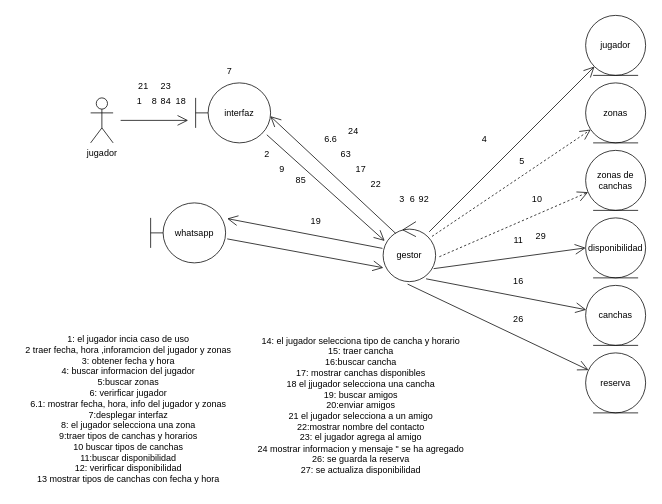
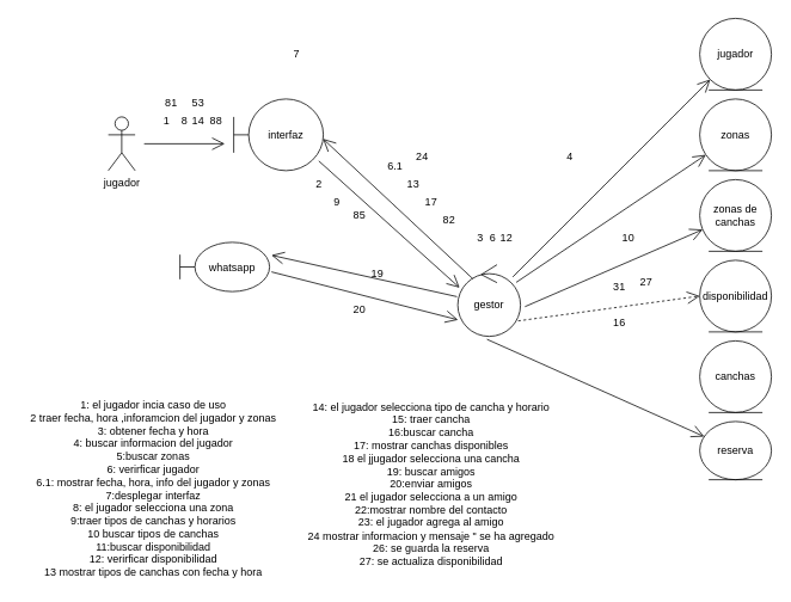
  <mxCell id="0" />
  <mxCell id="1" parent="0" />
  <mxCell id="2" value="jugador" style="shape=umlActor;verticalLabelPosition=bottom;verticalAlign=top;html=1;" vertex="1" parent="1"><mxGeometry x="120" y="130" width="30" height="60" as="geometry" /></mxCell>
  <mxCell id="3" value="interfaz" style="shape=umlBoundary;whiteSpace=wrap;html=1;" vertex="1" parent="1"><mxGeometry x="260" y="110" width="100" height="80" as="geometry" /></mxCell>
  <mxCell id="4" value="gestor" style="ellipse;shape=umlControl;whiteSpace=wrap;html=1;" vertex="1" parent="1"><mxGeometry x="510" y="295" width="70" height="80" as="geometry" /></mxCell>
- <mxCell id="5" value="whatsapp" style="shape=umlBoundary;whiteSpace=wrap;html=1;" vertex="1" parent="1"><mxGeometry x="200" y="270" width="100" height="80" as="geometry" /></mxCell>
+ <mxCell id="5" value="whatsapp" style="shape=umlBoundary;whiteSpace=wrap;html=1;" vertex="1" parent="1"><mxGeometry x="200" y="270" width="100" height="55" as="geometry" /></mxCell>
  <mxCell id="6" value="zonas" style="ellipse;shape=umlEntity;whiteSpace=wrap;html=1;" vertex="1" parent="1"><mxGeometry x="780" y="110" width="80" height="80" as="geometry" /></mxCell>
- <mxCell id="7" value="reserva" style="ellipse;shape=umlEntity;whiteSpace=wrap;html=1;" vertex="1" parent="1"><mxGeometry x="780" y="470" width="80" height="80" as="geometry" /></mxCell>
+ <mxCell id="7" value="reserva" style="ellipse;shape=umlEntity;whiteSpace=wrap;html=1;" vertex="1" parent="1"><mxGeometry x="780" y="470" width="80" height="65" as="geometry" /></mxCell>
  <mxCell id="8" value="canchas" style="ellipse;shape=umlEntity;whiteSpace=wrap;html=1;" vertex="1" parent="1"><mxGeometry x="780" y="380" width="80" height="80" as="geometry" /></mxCell>
  <mxCell id="9" value="disponibilidad" style="ellipse;shape=umlEntity;whiteSpace=wrap;html=1;" vertex="1" parent="1"><mxGeometry x="780" y="290" width="80" height="80" as="geometry" /></mxCell>
  <mxCell id="10" value="zonas de canchas" style="ellipse;shape=umlEntity;whiteSpace=wrap;html=1;" vertex="1" parent="1"><mxGeometry x="780" y="200" width="80" height="80" as="geometry" /></mxCell>
  <mxCell id="11" value="jugador" style="ellipse;shape=umlEntity;whiteSpace=wrap;html=1;" vertex="1" parent="1"><mxGeometry x="780" y="20" width="80" height="80" as="geometry" /></mxCell>
  <mxCell id="12" value="" style="endArrow=open;endFill=1;endSize=12;html=1;rounded=0;" edge="1" parent="1"><mxGeometry width="160" relative="1" as="geometry"><mxPoint x="160" y="160" as="sourcePoint" /><mxPoint x="250" y="160" as="targetPoint" /></mxGeometry></mxCell>
  <mxCell id="13" value="" style="endArrow=open;endFill=1;endSize=12;html=1;rounded=0;entryX=0.029;entryY=0.321;entryDx=0;entryDy=0;entryPerimeter=0;exitX=0.949;exitY=0.865;exitDx=0;exitDy=0;exitPerimeter=0;" edge="1" parent="1" source="3" target="4"><mxGeometry width="160" relative="1" as="geometry"><mxPoint x="420" y="140" as="sourcePoint" /><mxPoint x="520" y="240" as="targetPoint" /><Array as="points" /></mxGeometry></mxCell>
  <mxCell id="14" value="" style="endArrow=open;endFill=1;endSize=12;html=1;rounded=0;entryX=0.996;entryY=0.556;entryDx=0;entryDy=0;entryPerimeter=0;exitX=0.239;exitY=0.196;exitDx=0;exitDy=0;exitPerimeter=0;" edge="1" parent="1" source="4" target="3"><mxGeometry width="160" relative="1" as="geometry"><mxPoint x="520" y="260" as="sourcePoint" /><mxPoint x="430" y="120" as="targetPoint" /><Array as="points" /></mxGeometry></mxCell>
  <mxCell id="15" value="" style="endArrow=open;endFill=1;endSize=12;html=1;rounded=0;exitX=1.021;exitY=0.6;exitDx=0;exitDy=0;exitPerimeter=0;entryX=0.004;entryY=0.769;entryDx=0;entryDy=0;entryPerimeter=0;" edge="1" parent="1" source="5" target="4"><mxGeometry width="160" relative="1" as="geometry"><mxPoint x="433" y="260" as="sourcePoint" /><mxPoint x="520" y="260" as="targetPoint" /><Array as="points" /></mxGeometry></mxCell>
  <mxCell id="16" value="" style="endArrow=open;endFill=1;endSize=12;html=1;rounded=0;entryX=1.021;entryY=0.262;entryDx=0;entryDy=0;entryPerimeter=0;exitX=-0.013;exitY=0.446;exitDx=0;exitDy=0;exitPerimeter=0;" edge="1" parent="1" source="4" target="5"><mxGeometry width="160" relative="1" as="geometry"><mxPoint x="510" y="240" as="sourcePoint" /><mxPoint x="430" y="240" as="targetPoint" /><Array as="points" /></mxGeometry></mxCell>
  <mxCell id="17" value="" style="endArrow=open;endFill=1;endSize=12;html=1;rounded=0;" edge="1" parent="1" source="4" target="11"><mxGeometry width="160" relative="1" as="geometry"><mxPoint x="600" y="200" as="sourcePoint" /><mxPoint x="770" y="60" as="targetPoint" /></mxGeometry></mxCell>
- <mxCell id="18" value="" style="endArrow=open;endFill=1;endSize=12;html=1;rounded=0;dashed=1;" edge="1" parent="1" source="4" target="6"><mxGeometry width="160" relative="1" as="geometry"><mxPoint x="620" y="230" as="sourcePoint" /><mxPoint x="770" y="160" as="targetPoint" /></mxGeometry></mxCell>
- <mxCell id="19" value="" style="endArrow=open;endFill=1;endSize=12;html=1;rounded=0;exitX=1.071;exitY=0.585;exitDx=0;exitDy=0;exitPerimeter=0;dashed=1;" edge="1" parent="1" source="4" target="10"><mxGeometry width="160" relative="1" as="geometry"><mxPoint x="470" y="260" as="sourcePoint" /><mxPoint x="630" y="260" as="targetPoint" /></mxGeometry></mxCell>
- <mxCell id="20" value="" style="endArrow=open;endFill=1;endSize=12;html=1;rounded=0;exitX=0.818;exitY=0.953;exitDx=0;exitDy=0;exitPerimeter=0;" edge="1" parent="1" source="4" target="8"><mxGeometry width="160" relative="1" as="geometry"><mxPoint x="470" y="260" as="sourcePoint" /><mxPoint x="630" y="260" as="targetPoint" /></mxGeometry></mxCell>
+ <mxCell id="18" value="" style="endArrow=open;endFill=1;endSize=12;html=1;rounded=0;" edge="1" parent="1" source="4" target="6"><mxGeometry width="160" relative="1" as="geometry"><mxPoint x="620" y="230" as="sourcePoint" /><mxPoint x="770" y="160" as="targetPoint" /></mxGeometry></mxCell>
+ <mxCell id="19" value="" style="endArrow=open;endFill=1;endSize=12;html=1;rounded=0;exitX=1.071;exitY=0.585;exitDx=0;exitDy=0;exitPerimeter=0;" edge="1" parent="1" source="4" target="10"><mxGeometry width="160" relative="1" as="geometry"><mxPoint x="470" y="260" as="sourcePoint" /><mxPoint x="630" y="260" as="targetPoint" /></mxGeometry></mxCell>
  <mxCell id="21" value="" style="endArrow=open;endFill=1;endSize=12;html=1;rounded=0;exitX=0.466;exitY=1.041;exitDx=0;exitDy=0;exitPerimeter=0;" edge="1" parent="1" source="4" target="7"><mxGeometry width="160" relative="1" as="geometry"><mxPoint x="470" y="260" as="sourcePoint" /><mxPoint x="630" y="260" as="targetPoint" /></mxGeometry></mxCell>
  <mxCell id="22" value="1: el jugador incia caso de uso&lt;br&gt;2 traer fecha, hora ,inforamcion del jugador y zonas&lt;br&gt;3: obtener fecha y hora&lt;br&gt;4: buscar informacion del jugador&lt;br&gt;5:buscar zonas&lt;br&gt;6: verirficar jugador&lt;br&gt;6.1: mostrar fecha, hora, info del jugador y zonas&lt;br&gt;7:desplegar interfaz&lt;br&gt;8: el jugador selecciona una zona&lt;br&gt;9:traer tipos de canchas y horarios&lt;br&gt;10 buscar tipos de canchas&lt;br&gt;11:buscar disponibilidad&lt;br&gt;12: verirficar disponibilidad&lt;br&gt;13 mostrar tipos de canchas con fecha y hora" style="text;html=1;align=center;verticalAlign=middle;resizable=0;points=[];autosize=1;strokeColor=none;fillColor=none;" vertex="1" parent="1"><mxGeometry x="20" y="440" width="300" height="210" as="geometry" /></mxCell>
  <mxCell id="23" value="2" style="text;html=1;align=center;verticalAlign=middle;resizable=0;points=[];autosize=1;strokeColor=none;fillColor=none;" vertex="1" parent="1"><mxGeometry x="340" y="190" width="30" height="30" as="geometry" /></mxCell>
  <mxCell id="24" value="1" style="text;html=1;align=center;verticalAlign=middle;resizable=0;points=[];autosize=1;strokeColor=none;fillColor=none;" vertex="1" parent="1"><mxGeometry x="170" y="120" width="30" height="30" as="geometry" /></mxCell>
  <mxCell id="25" value="3" style="text;html=1;align=center;verticalAlign=middle;resizable=0;points=[];autosize=1;strokeColor=none;fillColor=none;" vertex="1" parent="1"><mxGeometry x="520" y="250" width="30" height="30" as="geometry" /></mxCell>
- <mxCell id="26" value="4" style="text;html=1;align=center;verticalAlign=middle;resizable=0;points=[];autosize=1;strokeColor=none;fillColor=none;" vertex="1" parent="1"><mxGeometry x="630" y="170" width="30" height="30" as="geometry" /></mxCell>
- <mxCell id="27" value="5" style="text;html=1;align=center;verticalAlign=middle;resizable=0;points=[];autosize=1;strokeColor=none;fillColor=none;" vertex="1" parent="1"><mxGeometry x="680" y="200" width="30" height="30" as="geometry" /></mxCell>
+ <mxCell id="26" value="4" style="text;html=1;align=center;verticalAlign=middle;resizable=0;points=[];autosize=1;strokeColor=none;fillColor=none;" vertex="1" parent="1"><mxGeometry x="620" y="160" width="30" height="30" as="geometry" /></mxCell>
  <mxCell id="28" value="6" style="text;html=1;align=center;verticalAlign=middle;resizable=0;points=[];autosize=1;strokeColor=none;fillColor=none;" vertex="1" parent="1"><mxGeometry x="534" y="250" width="30" height="30" as="geometry" /></mxCell>
- <mxCell id="29" value="7" style="text;html=1;align=center;verticalAlign=middle;resizable=0;points=[];autosize=1;strokeColor=none;fillColor=none;" vertex="1" parent="1"><mxGeometry x="290" y="80" width="30" height="30" as="geometry" /></mxCell>
+ <mxCell id="29" value="7" style="text;html=1;align=center;verticalAlign=middle;resizable=0;points=[];autosize=1;strokeColor=none;fillColor=none;" vertex="1" parent="1"><mxGeometry x="315" y="45" width="30" height="30" as="geometry" /></mxCell>
  <mxCell id="30" value="8" style="text;html=1;align=center;verticalAlign=middle;resizable=0;points=[];autosize=1;strokeColor=none;fillColor=none;" vertex="1" parent="1"><mxGeometry x="190" y="120" width="30" height="30" as="geometry" /></mxCell>
  <mxCell id="31" value="9" style="text;html=1;align=center;verticalAlign=middle;resizable=0;points=[];autosize=1;strokeColor=none;fillColor=none;rotation=0;" vertex="1" parent="1"><mxGeometry x="360" y="210" width="30" height="30" as="geometry" /></mxCell>
- <mxCell id="32" value="10" style="text;html=1;align=center;verticalAlign=middle;resizable=0;points=[];autosize=1;strokeColor=none;fillColor=none;" vertex="1" parent="1"><mxGeometry x="695" y="250" width="40" height="30" as="geometry" /></mxCell>
- <mxCell id="33" value="11" style="text;html=1;align=center;verticalAlign=middle;resizable=0;points=[];autosize=1;strokeColor=none;fillColor=none;" vertex="1" parent="1"><mxGeometry x="670" y="305" width="40" height="30" as="geometry" /></mxCell>
- <mxCell id="34" value="92" style="text;html=1;align=center;verticalAlign=middle;resizable=0;points=[];autosize=1;strokeColor=none;fillColor=none;" vertex="1" parent="1"><mxGeometry x="544" y="250" width="40" height="30" as="geometry" /></mxCell>
- <mxCell id="35" value="63" style="text;html=1;align=center;verticalAlign=middle;resizable=0;points=[];autosize=1;strokeColor=none;fillColor=none;" vertex="1" parent="1"><mxGeometry x="440" y="190" width="40" height="30" as="geometry" /></mxCell>
- <mxCell id="36" value="6.6" style="text;html=1;align=center;verticalAlign=middle;resizable=0;points=[];autosize=1;strokeColor=none;fillColor=none;" vertex="1" parent="1"><mxGeometry x="420" y="170" width="40" height="30" as="geometry" /></mxCell>
+ <mxCell id="32" value="10" style="text;html=1;align=center;verticalAlign=middle;resizable=0;points=[];autosize=1;strokeColor=none;fillColor=none;" vertex="1" parent="1"><mxGeometry x="680" y="250" width="40" height="30" as="geometry" /></mxCell>
+ <mxCell id="33" value="31" style="text;html=1;align=center;verticalAlign=middle;resizable=0;points=[];autosize=1;strokeColor=none;fillColor=none;" vertex="1" parent="1"><mxGeometry x="670" y="305" width="40" height="30" as="geometry" /></mxCell>
+ <mxCell id="34" value="12" style="text;html=1;align=center;verticalAlign=middle;resizable=0;points=[];autosize=1;strokeColor=none;fillColor=none;" vertex="1" parent="1"><mxGeometry x="544" y="250" width="40" height="30" as="geometry" /></mxCell>
+ <mxCell id="35" value="13" style="text;html=1;align=center;verticalAlign=middle;resizable=0;points=[];autosize=1;strokeColor=none;fillColor=none;" vertex="1" parent="1"><mxGeometry x="440" y="190" width="40" height="30" as="geometry" /></mxCell>
+ <mxCell id="36" value="6.1" style="text;html=1;align=center;verticalAlign=middle;resizable=0;points=[];autosize=1;strokeColor=none;fillColor=none;" vertex="1" parent="1"><mxGeometry x="420" y="170" width="40" height="30" as="geometry" /></mxCell>
  <mxCell id="37" value="14: el jugador selecciona tipo de cancha y horario&lt;br&gt;15: traer cancha&lt;br&gt;16:buscar cancha&lt;br&gt;17: mostrar canchas disponibles&lt;br&gt;18 el jjugador selecciona una cancha&lt;br&gt;19: buscar amigos&lt;br&gt;20:enviar amigos&lt;br&gt;21 el jugador selecciona a un amigo&lt;br&gt;22:mostrar nombre del contacto&lt;br&gt;23: el jugador agrega al amigo&lt;br&gt;24 mostrar informacion y mensaje &quot; se ha agregado&lt;br&gt;26: se guarda la reserva&lt;br&gt;27: se actualiza disponibilidad" style="text;html=1;align=center;verticalAlign=middle;resizable=0;points=[];autosize=1;strokeColor=none;fillColor=none;" vertex="1" parent="1"><mxGeometry x="330" y="440" width="300" height="200" as="geometry" /></mxCell>
- <mxCell id="38" value="84" style="text;html=1;align=center;verticalAlign=middle;resizable=0;points=[];autosize=1;strokeColor=none;fillColor=none;" vertex="1" parent="1"><mxGeometry x="200" y="120" width="40" height="30" as="geometry" /></mxCell>
+ <mxCell id="38" value="14" style="text;html=1;align=center;verticalAlign=middle;resizable=0;points=[];autosize=1;strokeColor=none;fillColor=none;" vertex="1" parent="1"><mxGeometry x="200" y="120" width="40" height="30" as="geometry" /></mxCell>
  <mxCell id="39" value="85" style="text;html=1;align=center;verticalAlign=middle;resizable=0;points=[];autosize=1;strokeColor=none;fillColor=none;" vertex="1" parent="1"><mxGeometry x="380" y="225" width="40" height="30" as="geometry" /></mxCell>
- <mxCell id="40" value="16" style="text;html=1;align=center;verticalAlign=middle;resizable=0;points=[];autosize=1;strokeColor=none;fillColor=none;" vertex="1" parent="1"><mxGeometry x="670" y="360" width="40" height="30" as="geometry" /></mxCell>
+ <mxCell id="40" value="16" style="text;html=1;align=center;verticalAlign=middle;resizable=0;points=[];autosize=1;strokeColor=none;fillColor=none;" vertex="1" parent="1"><mxGeometry x="670" y="345" width="40" height="30" as="geometry" /></mxCell>
  <mxCell id="41" value="17" style="text;html=1;align=center;verticalAlign=middle;resizable=0;points=[];autosize=1;strokeColor=none;fillColor=none;" vertex="1" parent="1"><mxGeometry x="460" y="210" width="40" height="30" as="geometry" /></mxCell>
- <mxCell id="42" value="18" style="text;html=1;align=center;verticalAlign=middle;resizable=0;points=[];autosize=1;strokeColor=none;fillColor=none;" vertex="1" parent="1"><mxGeometry x="220" y="120" width="40" height="30" as="geometry" /></mxCell>
- <mxCell id="43" value="19" style="text;html=1;align=center;verticalAlign=middle;resizable=0;points=[];autosize=1;strokeColor=none;fillColor=none;" vertex="1" parent="1"><mxGeometry x="400" y="280" width="40" height="30" as="geometry" /></mxCell>
- <mxCell id="45" value="21" style="text;html=1;align=center;verticalAlign=middle;resizable=0;points=[];autosize=1;strokeColor=none;fillColor=none;" vertex="1" parent="1"><mxGeometry x="170" y="100" width="40" height="30" as="geometry" /></mxCell>
- <mxCell id="46" value="22" style="text;html=1;align=center;verticalAlign=middle;resizable=0;points=[];autosize=1;strokeColor=none;fillColor=none;" vertex="1" parent="1"><mxGeometry x="480" y="230" width="40" height="30" as="geometry" /></mxCell>
- <mxCell id="47" value="23" style="text;html=1;align=center;verticalAlign=middle;resizable=0;points=[];autosize=1;strokeColor=none;fillColor=none;" vertex="1" parent="1"><mxGeometry x="200" y="100" width="40" height="30" as="geometry" /></mxCell>
+ <mxCell id="42" value="88" style="text;html=1;align=center;verticalAlign=middle;resizable=0;points=[];autosize=1;strokeColor=none;fillColor=none;" vertex="1" parent="1"><mxGeometry x="220" y="120" width="40" height="30" as="geometry" /></mxCell>
+ <mxCell id="43" value="19" style="text;html=1;align=center;verticalAlign=middle;resizable=0;points=[];autosize=1;strokeColor=none;fillColor=none;" vertex="1" parent="1"><mxGeometry x="400" y="290" width="40" height="30" as="geometry" /></mxCell>
+ <mxCell id="44" value="20" style="text;html=1;align=center;verticalAlign=middle;resizable=0;points=[];autosize=1;strokeColor=none;fillColor=none;" vertex="1" parent="1"><mxGeometry x="380" y="330" width="40" height="30" as="geometry" /></mxCell>
+ <mxCell id="45" value="81" style="text;html=1;align=center;verticalAlign=middle;resizable=0;points=[];autosize=1;strokeColor=none;fillColor=none;" vertex="1" parent="1"><mxGeometry x="170" y="100" width="40" height="30" as="geometry" /></mxCell>
+ <mxCell id="46" value="82" style="text;html=1;align=center;verticalAlign=middle;resizable=0;points=[];autosize=1;strokeColor=none;fillColor=none;" vertex="1" parent="1"><mxGeometry x="480" y="230" width="40" height="30" as="geometry" /></mxCell>
+ <mxCell id="47" value="53" style="text;html=1;align=center;verticalAlign=middle;resizable=0;points=[];autosize=1;strokeColor=none;fillColor=none;" vertex="1" parent="1"><mxGeometry x="200" y="100" width="40" height="30" as="geometry" /></mxCell>
  <mxCell id="48" value="24" style="text;html=1;align=center;verticalAlign=middle;resizable=0;points=[];autosize=1;strokeColor=none;fillColor=none;" vertex="1" parent="1"><mxGeometry x="450" y="160" width="40" height="30" as="geometry" /></mxCell>
- <mxCell id="49" value="26" style="text;html=1;align=center;verticalAlign=middle;resizable=0;points=[];autosize=1;strokeColor=none;fillColor=none;" vertex="1" parent="1"><mxGeometry x="670" y="410" width="40" height="30" as="geometry" /></mxCell>
- <mxCell id="50" value="" style="endArrow=open;endFill=1;endSize=12;html=1;rounded=0;entryX=0;entryY=0.5;entryDx=0;entryDy=0;exitX=0.962;exitY=0.784;exitDx=0;exitDy=0;exitPerimeter=0;" edge="1" parent="1" source="4" target="9"><mxGeometry width="160" relative="1" as="geometry"><mxPoint x="580" y="335" as="sourcePoint" /><mxPoint x="740" y="335" as="targetPoint" /></mxGeometry></mxCell>
- <mxCell id="51" value="29" style="text;html=1;align=center;verticalAlign=middle;resizable=0;points=[];autosize=1;strokeColor=none;fillColor=none;" vertex="1" parent="1"><mxGeometry x="700" y="300" width="40" height="30" as="geometry" /></mxCell>
+ <mxCell id="50" value="" style="endArrow=open;endFill=1;endSize=12;html=1;rounded=0;entryX=0;entryY=0.5;entryDx=0;entryDy=0;exitX=0.962;exitY=0.784;exitDx=0;exitDy=0;exitPerimeter=0;dashed=1;" edge="1" parent="1" source="4" target="9"><mxGeometry width="160" relative="1" as="geometry"><mxPoint x="580" y="335" as="sourcePoint" /><mxPoint x="740" y="335" as="targetPoint" /></mxGeometry></mxCell>
+ <mxCell id="51" value="27" style="text;html=1;align=center;verticalAlign=middle;resizable=0;points=[];autosize=1;strokeColor=none;fillColor=none;" vertex="1" parent="1"><mxGeometry x="700" y="300" width="40" height="30" as="geometry" /></mxCell>
